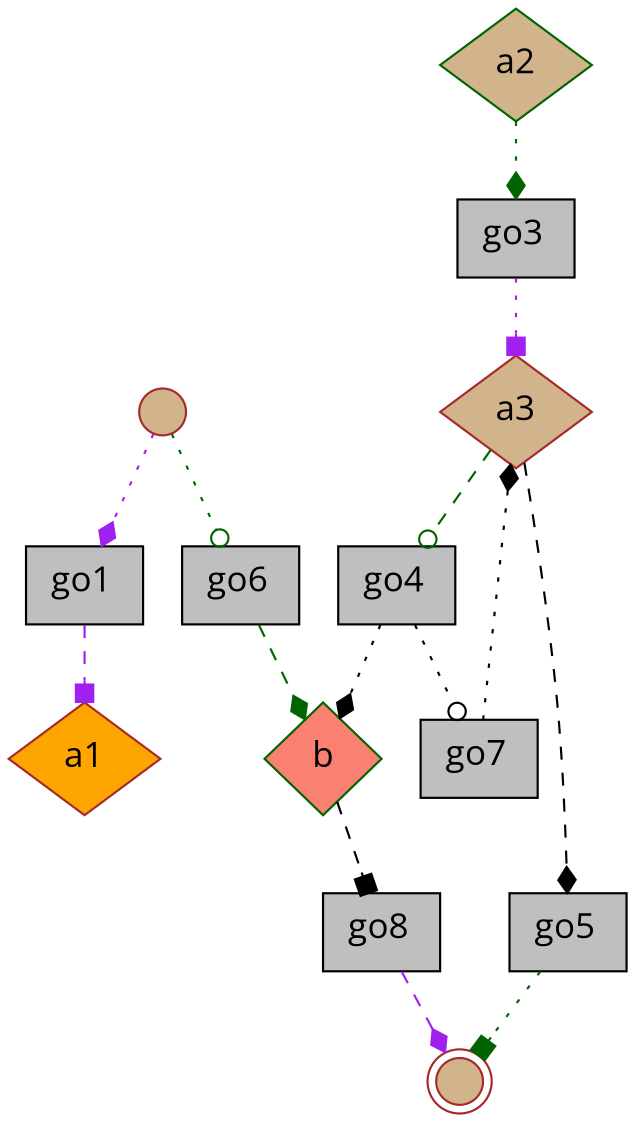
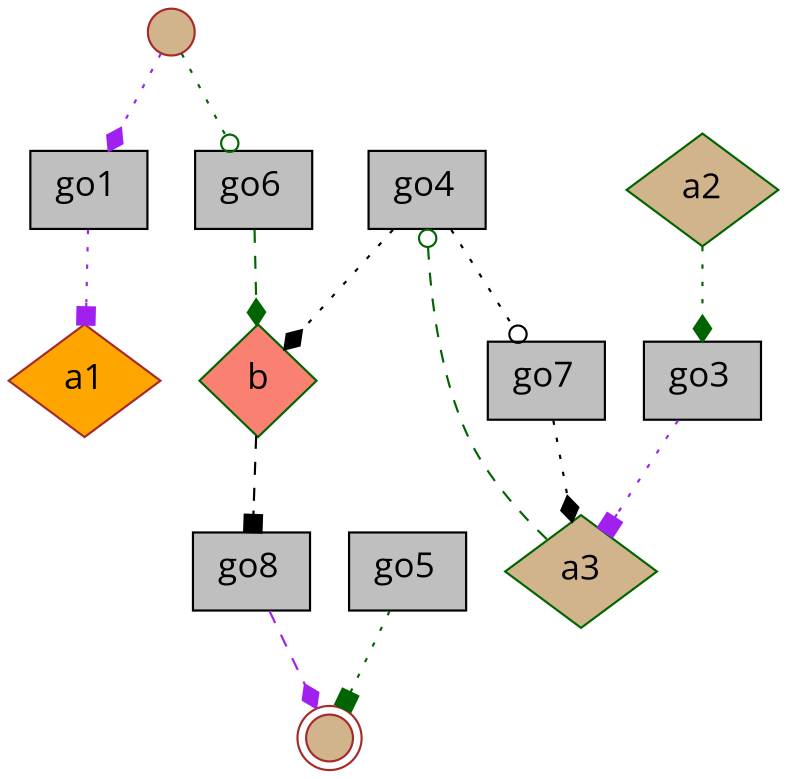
  digraph {
    fontname="Open Sans"
    node [color=black fillcolor=gray75 fontname="Open Sans" shape=box style=filled]
    edge [arrowhead=diamond color=darkgreen fontname="Open Sans" style=dotted]
    initial [color=brown fillcolor=tan shape=point width=0.3]
    n2 [label=<<FONT POINT-SIZE="16">go1</FONT><FONT POINT-SIZE="10" COLOR="blue"> </FONT>>]
    n3 [label=<<FONT POINT-SIZE="16">go6</FONT><FONT POINT-SIZE="10" COLOR="blue"> </FONT>>]
    a1 [color=brown fillcolor=orange fontsize=16 shape=diamond]
    b [color=darkgreen fillcolor=salmon fontsize=16 shape=diamond]
    a2 [color=darkgreen fillcolor=tan fontsize=16 shape=diamond]
    n7 [label=<<FONT POINT-SIZE="16">go3</FONT><FONT POINT-SIZE="10" COLOR="blue"> </FONT>>]
-   a3 [color=brown fillcolor=tan fontsize=16 shape=diamond]
+   a3 [color=darkgreen fillcolor=tan fontsize=16 shape=diamond]
    n9 [label=<<FONT POINT-SIZE="16">go4</FONT><FONT POINT-SIZE="10" COLOR="blue"> </FONT>>]
    n10 [label=<<FONT POINT-SIZE="16">go5</FONT><FONT POINT-SIZE="10" COLOR="blue"> </FONT>>]
    n11 [label=<<FONT POINT-SIZE="16">go7</FONT><FONT POINT-SIZE="10" COLOR="blue"> </FONT>>]
    terminal [color=brown fillcolor=tan peripheries=2 shape=point width=0.3]
    n13 [label=<<FONT POINT-SIZE="16">go8</FONT><FONT POINT-SIZE="10" COLOR="blue"> </FONT>>]
    initial -> n2 [color=purple]
    initial -> n3 [arrowhead=odot]
-   n2 -> a1 [arrowhead=box color=purple style=dashed]
+   n2 -> a1 [arrowhead=box color=purple]
    n3 -> b [style=dashed]
    b -> n13 [arrowhead=box color=black style=dashed]
    a2 -> n7
    n7 -> a3 [arrowhead=box color=purple]
    a3 -> n9 [arrowhead=odot style=dashed]
-   a3 -> n10 [color=black style=dashed]
    n9 -> b [color=black]
    n9 -> n11 [arrowhead=odot color=black]
    n10 -> terminal [arrowhead=box]
    n11 -> a3 [color=black]
    n13 -> terminal [color=purple style=dashed]
  }
